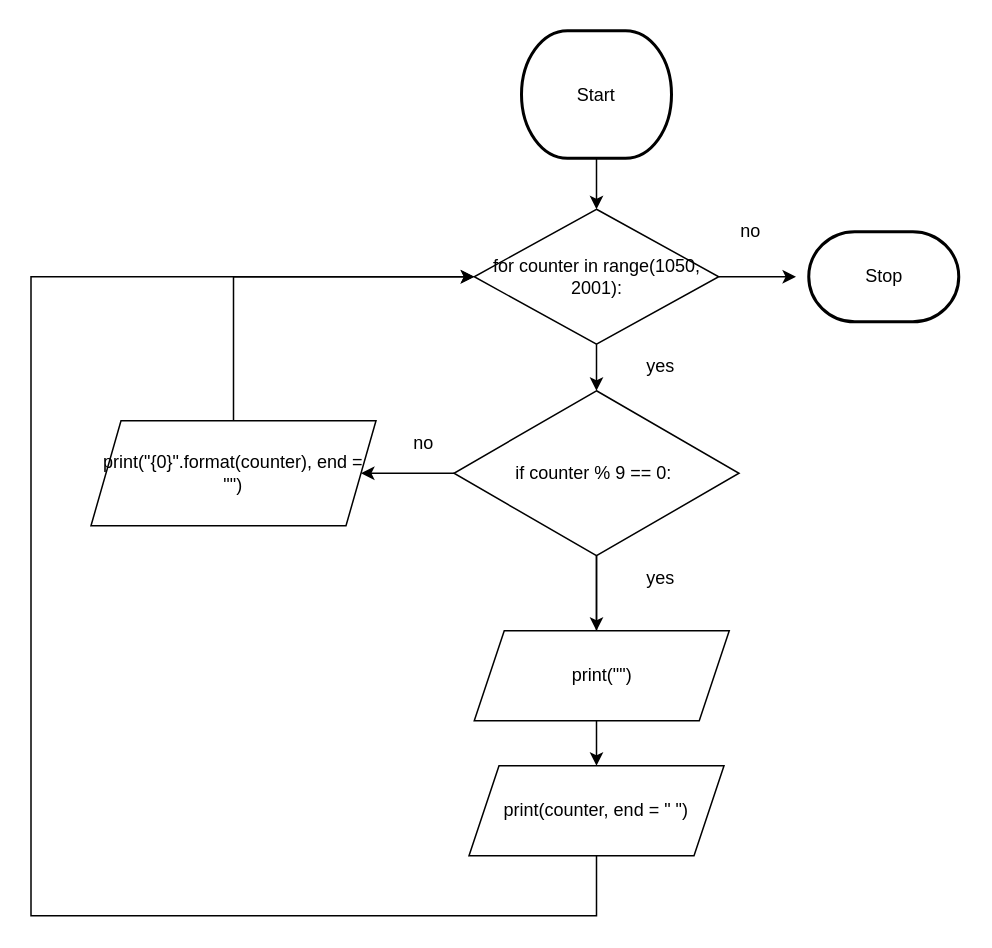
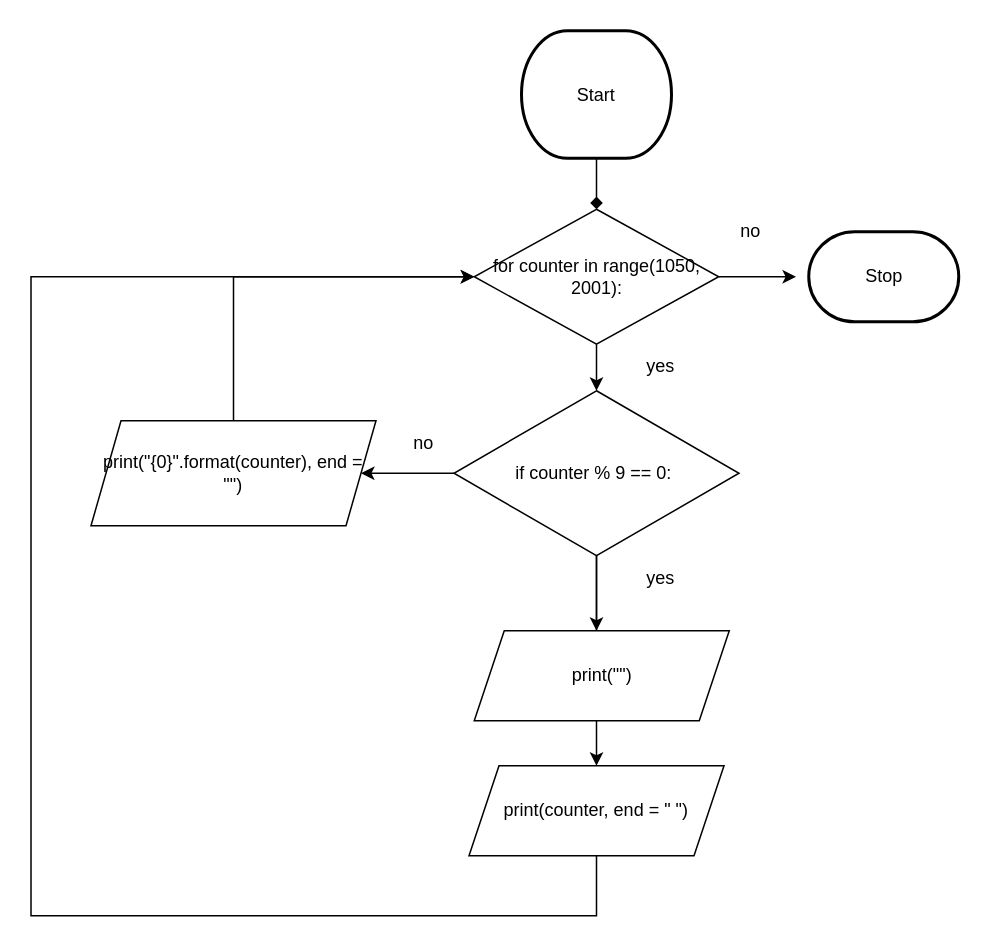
  <mxCell id="0" />
  <mxCell id="1" parent="0" />
- <mxCell id="2" style="edgeStyle=none;html=1;entryX=0.5;entryY=0;entryDx=0;entryDy=0;" parent="1" source="3" target="8" edge="1"><mxGeometry relative="1" as="geometry"><mxPoint x="397" y="130" as="targetPoint" /></mxGeometry></mxCell>
+ <mxCell id="2" style="edgeStyle=none;html=1;entryX=0.5;entryY=0;entryDx=0;entryDy=0;endArrow=diamond;" parent="1" source="3" target="8" edge="1"><mxGeometry relative="1" as="geometry"><mxPoint x="397" y="130" as="targetPoint" /></mxGeometry></mxCell>
  <mxCell id="3" value="Start" style="strokeWidth=2;html=1;shape=mxgraph.flowchart.terminator;whiteSpace=wrap;" parent="1" vertex="1"><mxGeometry x="347" y="20" width="100" height="85" as="geometry" /></mxCell>
  <mxCell id="4" style="edgeStyle=none;html=1;" parent="1" edge="1"><mxGeometry relative="1" as="geometry"><mxPoint x="389.5" y="440" as="targetPoint" /><mxPoint x="389.5" y="440" as="sourcePoint" /></mxGeometry></mxCell>
  <mxCell id="5" style="edgeStyle=orthogonalEdgeStyle;html=1;strokeColor=none;rounded=0;" parent="1" edge="1"><mxGeometry relative="1" as="geometry"><mxPoint x="577" y="285" as="targetPoint" /><mxPoint x="487" y="285" as="sourcePoint" /></mxGeometry></mxCell>
  <mxCell id="6" style="edgeStyle=none;html=1;entryX=0.5;entryY=0;entryDx=0;entryDy=0;" parent="1" source="8" edge="1"><mxGeometry relative="1" as="geometry"><mxPoint x="397" y="260" as="targetPoint" /></mxGeometry></mxCell>
  <mxCell id="7" style="edgeStyle=none;html=1;" edge="1" parent="1" source="8"><mxGeometry relative="1" as="geometry"><mxPoint x="530" y="184" as="targetPoint" /></mxGeometry></mxCell>
  <mxCell id="8" value="for counter in range(1050, 2001):" style="rhombus;whiteSpace=wrap;html=1;" parent="1" vertex="1"><mxGeometry x="315.5" y="139" width="163" height="90" as="geometry" /></mxCell>
  <mxCell id="9" style="edgeStyle=none;html=1;" edge="1" parent="1" source="12"><mxGeometry relative="1" as="geometry"><mxPoint x="240" y="315" as="targetPoint" /></mxGeometry></mxCell>
  <mxCell id="10" style="edgeStyle=none;html=1;entryX=0.5;entryY=0;entryDx=0;entryDy=0;" edge="1" parent="1" source="12" target="14"><mxGeometry relative="1" as="geometry" /></mxCell>
  <mxCell id="11" style="edgeStyle=none;html=1;" edge="1" parent="1" source="12"><mxGeometry relative="1" as="geometry"><mxPoint x="397" y="420" as="targetPoint" /></mxGeometry></mxCell>
  <mxCell id="12" value="&lt;div style=&quot;line-height: 27px&quot;&gt;if counter % 9 == 0:&amp;nbsp;&lt;/div&gt;" style="rhombus;whiteSpace=wrap;html=1;" parent="1" vertex="1"><mxGeometry x="302" y="260" width="190" height="110" as="geometry" /></mxCell>
  <mxCell id="13" style="edgeStyle=orthogonalEdgeStyle;html=1;rounded=0;entryX=0;entryY=0.5;entryDx=0;entryDy=0;" edge="1" parent="1" source="14" target="8"><mxGeometry relative="1" as="geometry"><mxPoint x="397" y="630" as="targetPoint" /><Array as="points"><mxPoint x="397" y="610" /><mxPoint x="20" y="610" /><mxPoint x="20" y="184" /></Array></mxGeometry></mxCell>
  <mxCell id="14" value="print(counter, end = &quot; &quot;)" style="shape=parallelogram;perimeter=parallelogramPerimeter;whiteSpace=wrap;html=1;fixedSize=1;" parent="1" vertex="1"><mxGeometry x="312" y="510" width="170" height="60" as="geometry" /></mxCell>
  <mxCell id="15" value="yes" style="text;html=1;strokeColor=none;fillColor=none;align=center;verticalAlign=middle;whiteSpace=wrap;rounded=0;" parent="1" vertex="1"><mxGeometry x="410" y="370" width="60" height="30" as="geometry" /></mxCell>
  <mxCell id="16" value="Stop" style="strokeWidth=2;html=1;shape=mxgraph.flowchart.terminator;whiteSpace=wrap;" vertex="1" parent="1"><mxGeometry x="538.5" y="154" width="100" height="60" as="geometry" /></mxCell>
  <mxCell id="17" value="yes" style="text;html=1;strokeColor=none;fillColor=none;align=center;verticalAlign=middle;whiteSpace=wrap;rounded=0;" vertex="1" parent="1"><mxGeometry x="410" y="229" width="60" height="30" as="geometry" /></mxCell>
  <mxCell id="18" value="no" style="text;html=1;strokeColor=none;fillColor=none;align=center;verticalAlign=middle;whiteSpace=wrap;rounded=0;" vertex="1" parent="1"><mxGeometry x="470" y="139" width="60" height="30" as="geometry" /></mxCell>
  <mxCell id="19" value="print(&quot;&quot;)" style="shape=parallelogram;perimeter=parallelogramPerimeter;whiteSpace=wrap;html=1;fixedSize=1;" vertex="1" parent="1"><mxGeometry x="315.5" y="420" width="170" height="60" as="geometry" /></mxCell>
  <mxCell id="20" value="no" style="text;html=1;strokeColor=none;fillColor=none;align=center;verticalAlign=middle;whiteSpace=wrap;rounded=0;" vertex="1" parent="1"><mxGeometry x="252" y="280" width="60" height="30" as="geometry" /></mxCell>
  <mxCell id="21" style="edgeStyle=orthogonalEdgeStyle;rounded=0;html=1;entryX=0;entryY=0.5;entryDx=0;entryDy=0;" edge="1" parent="1" source="22" target="8"><mxGeometry relative="1" as="geometry"><Array as="points"><mxPoint x="155" y="184" /></Array></mxGeometry></mxCell>
  <mxCell id="22" value="print(&quot;{0}&quot;.format(counter), end = &quot;&quot;)" style="shape=parallelogram;perimeter=parallelogramPerimeter;whiteSpace=wrap;html=1;fixedSize=1;" vertex="1" parent="1"><mxGeometry x="60" y="280" width="190" height="70" as="geometry" /></mxCell>
